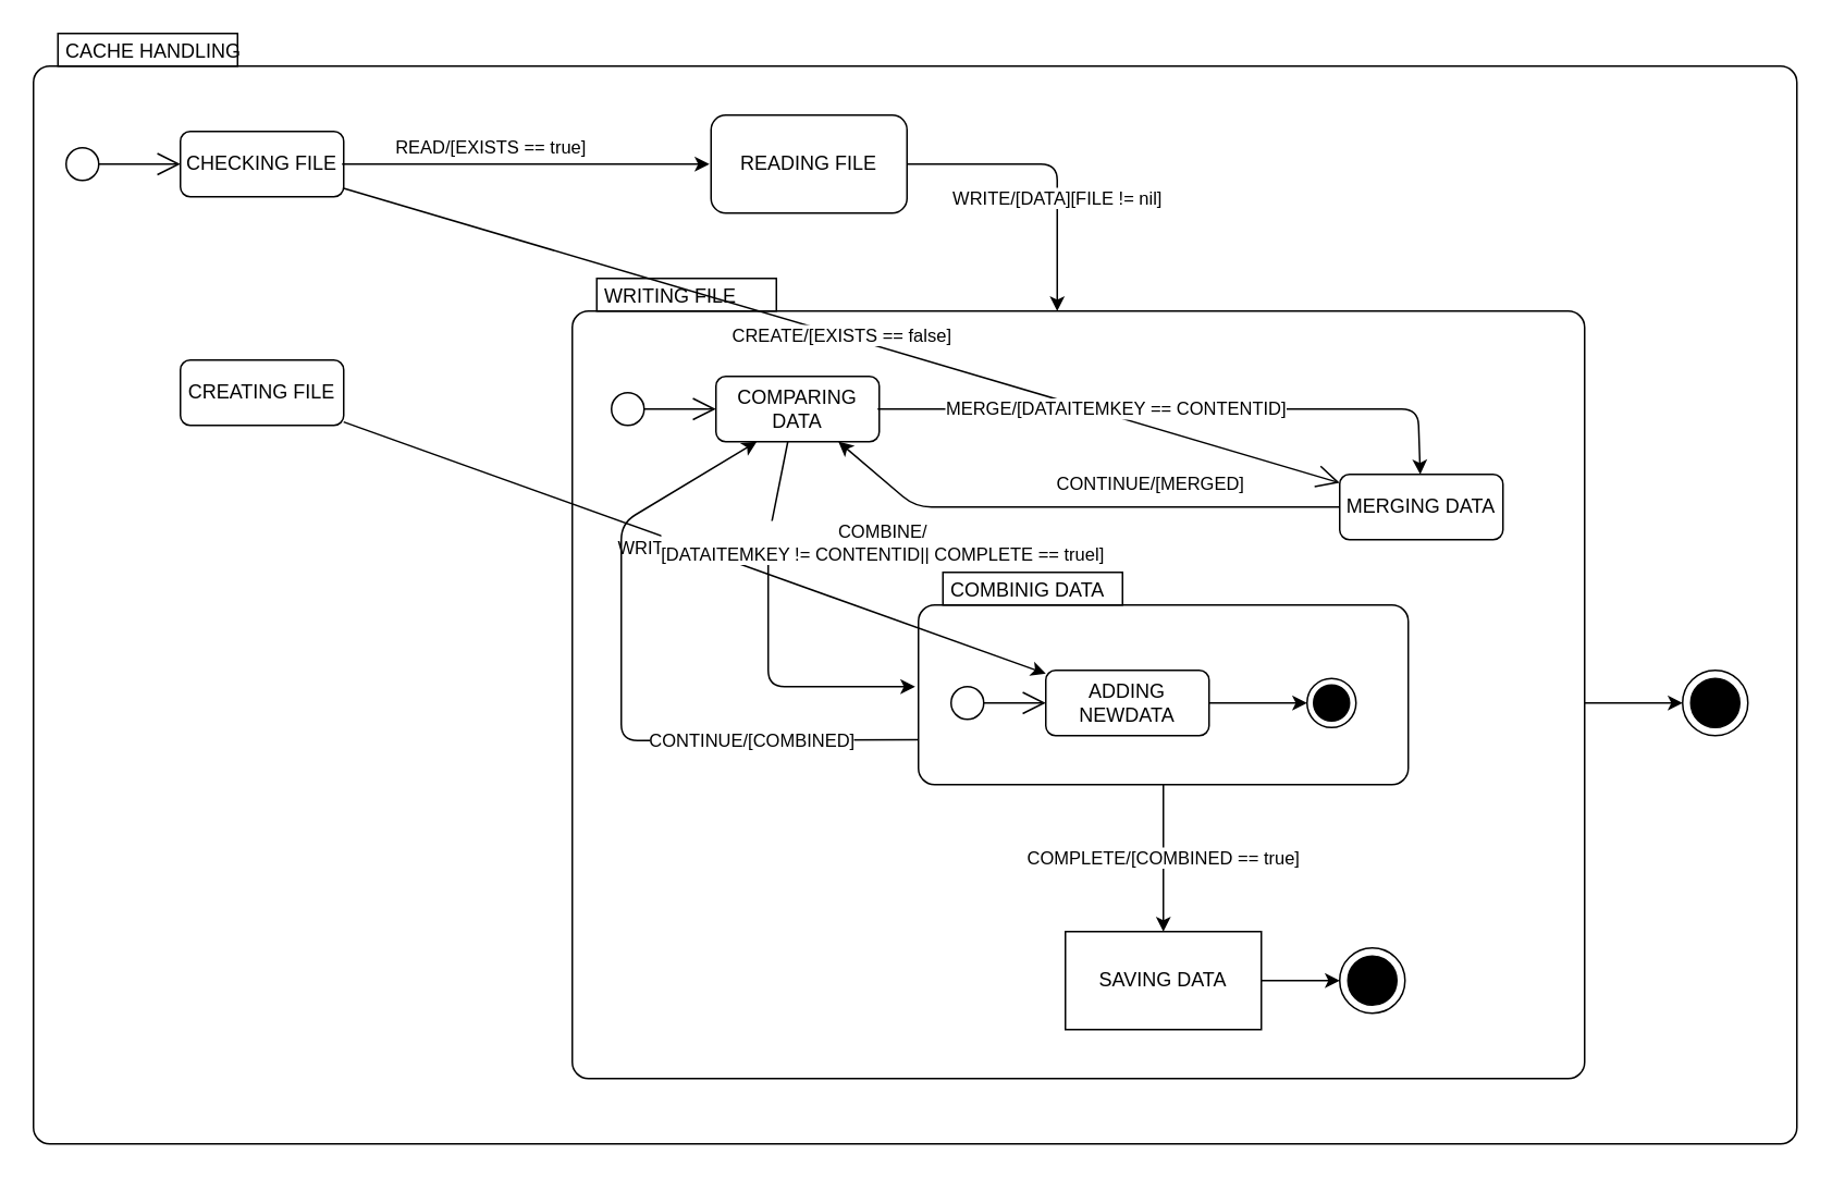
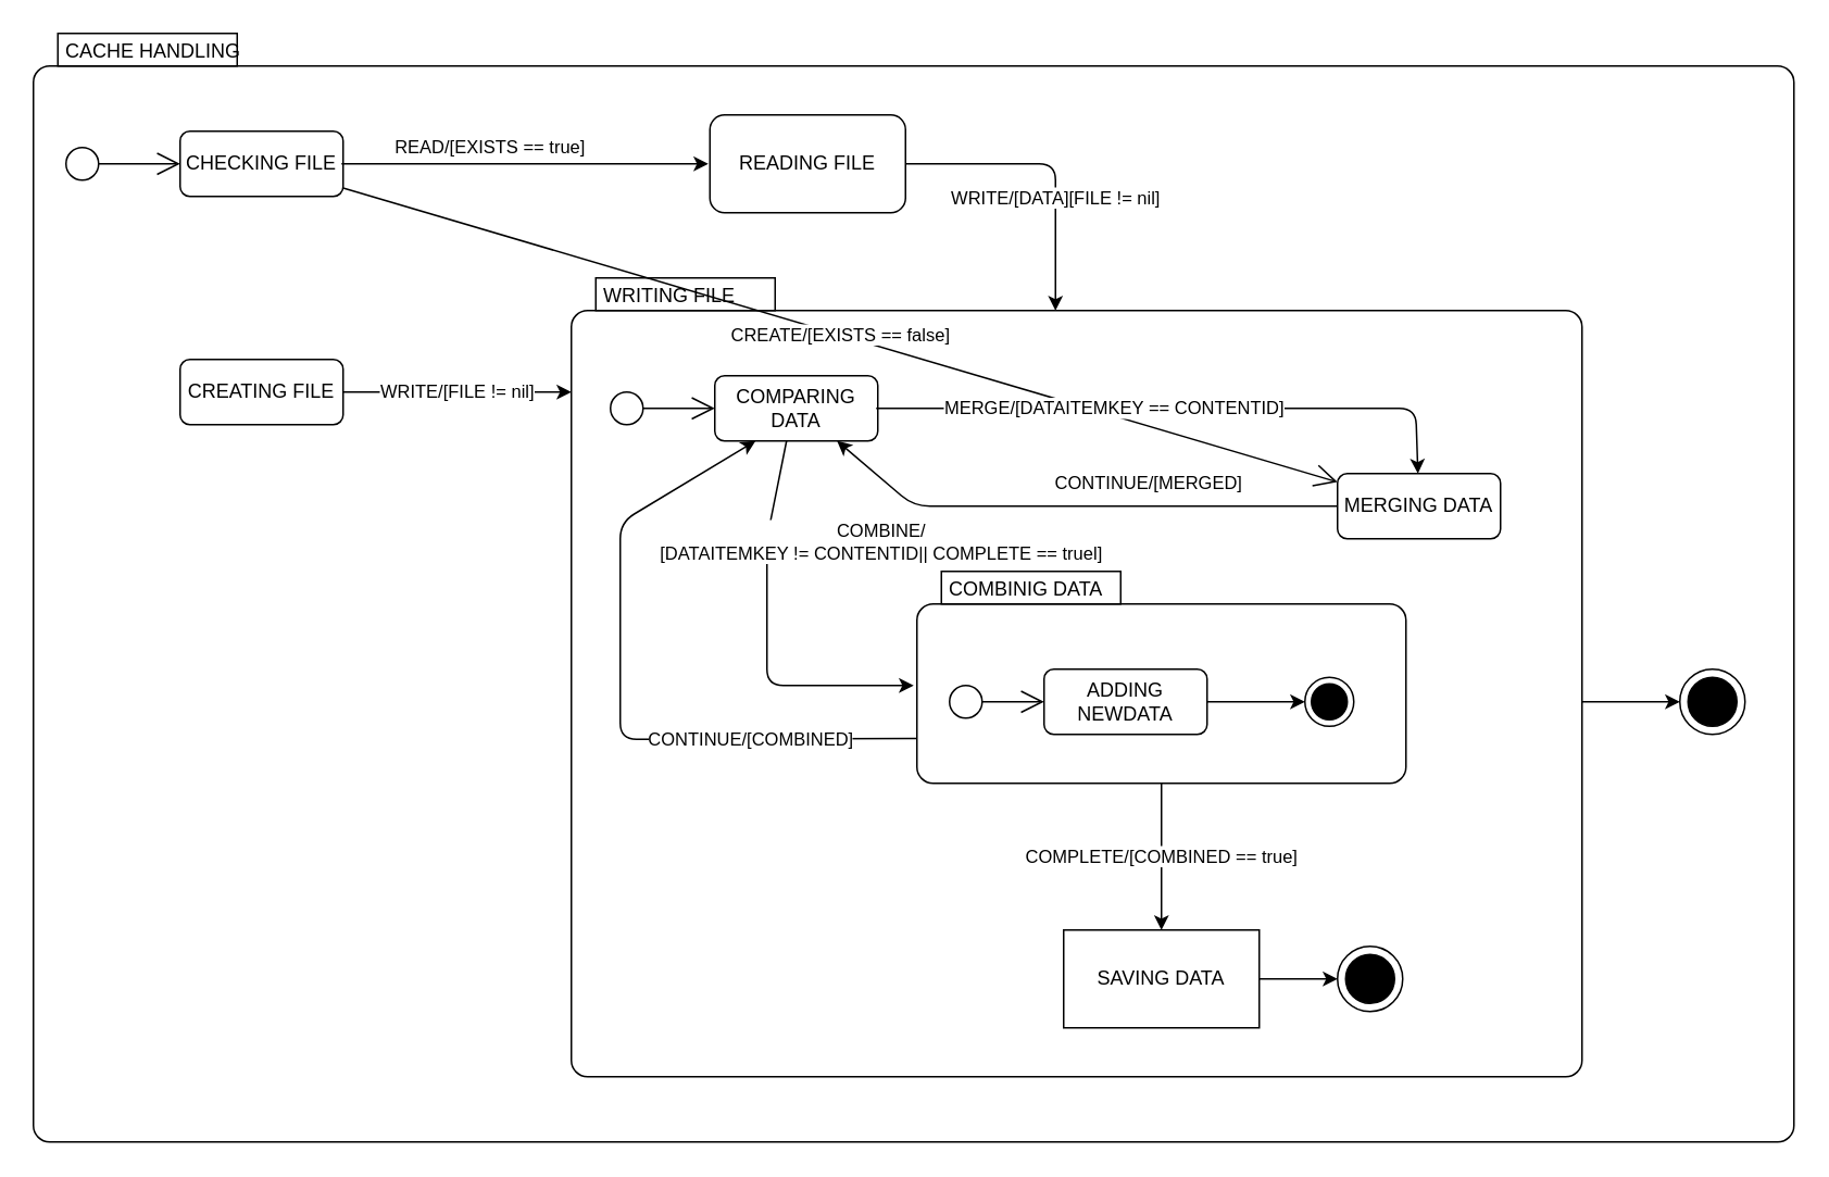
  <mxCell id="0" />
  <mxCell id="1" parent="0" />
  <mxCell id="2" value="CACHE HANDLING" style="shape=mxgraph.sysml.compState;align=left;verticalAlign=top;spacingTop=-3;spacingLeft=18;strokeWidth=1;recursiveResize=0;fillColor=none;" parent="1" vertex="1"><mxGeometry x="20" y="20" width="1080" height="680" as="geometry" /></mxCell>
  <mxCell id="3" value="" style="shape=ellipse;html=1;fillColor=none;verticalLabelPosition=bottom;labelBackgroundColor=#ffffff;verticalAlign=top;" parent="2" vertex="1"><mxGeometry x="20" y="70" width="20" height="20" as="geometry" /></mxCell>
  <mxCell id="4" value="CHECKING FILE" style="strokeColor=inherit;fillColor=inherit;gradientColor=inherit;shape=rect;html=1;rounded=1;whiteSpace=wrap;align=center;" parent="2" vertex="1"><mxGeometry x="90" y="60" width="100" height="40" as="geometry" /></mxCell>
  <mxCell id="5" value="CREATING FILE" style="strokeColor=inherit;fillColor=inherit;gradientColor=inherit;shape=rect;html=1;rounded=1;whiteSpace=wrap;align=center;" parent="2" vertex="1"><mxGeometry x="90" y="200" width="100" height="40" as="geometry" /></mxCell>
  <mxCell id="6" value="" style="strokeColor=inherit;fillColor=inherit;gradientColor=inherit;edgeStyle=none;html=1;endArrow=open;endSize=12;" parent="2" source="3" target="4" edge="1"><mxGeometry relative="1" as="geometry" /></mxCell>
  <mxCell id="7" value="CREATE/[EXISTS == false]" style="strokeColor=inherit;fillColor=inherit;gradientColor=inherit;edgeStyle=none;html=1;endArrow=open;endSize=12;" parent="2" source="4" target="32" edge="1"><mxGeometry relative="1" as="geometry" /></mxCell>
  <mxCell id="8" value="WRITE/[DATA][FILE != nil]" style="edgeStyle=none;html=1;entryX=0.5;entryY=0;entryDx=0;entryDy=20;entryPerimeter=0;exitX=1;exitY=0.5;exitDx=0;exitDy=0;" parent="2" source="9" edge="1"><mxGeometry x="0.231" relative="1" as="geometry"><mxPoint x="587" y="80" as="sourcePoint" /><mxPoint x="627" y="170" as="targetPoint" /><Array as="points"><mxPoint x="627" y="80" /><mxPoint x="627" y="130" /></Array><mxPoint y="1" as="offset" /></mxGeometry></mxCell>
  <mxCell id="9" value="READING FILE" style="whiteSpace=wrap;html=1;fillColor=inherit;strokeColor=inherit;gradientColor=inherit;rounded=1;" parent="2" vertex="1"><mxGeometry x="415" y="50" width="120" height="60" as="geometry" /></mxCell>
  <mxCell id="10" value="READ/[EXISTS == true]" style="edgeStyle=none;html=1;" parent="2" edge="1"><mxGeometry x="-0.191" y="10" relative="1" as="geometry"><mxPoint x="189" y="80.0" as="sourcePoint" /><mxPoint x="414" y="80.0" as="targetPoint" /><mxPoint as="offset" /></mxGeometry></mxCell>
- <mxCell id="11" value="WRITE/[FILE != nil]" style="edgeStyle=none;html=1;" parent="2" source="5" target="29" edge="1"><mxGeometry relative="1" as="geometry"><mxPoint x="350" y="185" as="targetPoint" /></mxGeometry></mxCell>
+ <mxCell id="11" value="WRITE/[FILE != nil]" style="edgeStyle=none;html=1;entryX=0;entryY=0;entryDx=0;entryDy=70;entryPerimeter=0;" parent="2" source="5" target="13" edge="1"><mxGeometry relative="1" as="geometry"><mxPoint x="350" y="185" as="targetPoint" /></mxGeometry></mxCell>
  <mxCell id="12" style="edgeStyle=none;html=1;entryX=0;entryY=0.5;entryDx=0;entryDy=0;entryPerimeter=0;exitX=1;exitY=0;exitDx=0;exitDy=260;exitPerimeter=0;" parent="2" source="13" target="33" edge="1"><mxGeometry relative="1" as="geometry" /></mxCell>
  <mxCell id="13" value="WRITING FILE" style="shape=mxgraph.sysml.compState;align=left;verticalAlign=top;spacingTop=-3;spacingLeft=18;strokeWidth=1;recursiveResize=0;fillColor=none;" parent="2" vertex="1"><mxGeometry x="330" y="150" width="620" height="490" as="geometry" /></mxCell>
  <mxCell id="14" value="" style="shape=ellipse;html=1;fillColor=none;verticalLabelPosition=bottom;labelBackgroundColor=#ffffff;verticalAlign=top;" parent="13" vertex="1"><mxGeometry x="24" y="70" width="20" height="20" as="geometry" /></mxCell>
  <mxCell id="15" value="COMPARING DATA" style="strokeColor=inherit;fillColor=inherit;gradientColor=inherit;shape=rect;html=1;rounded=1;whiteSpace=wrap;align=center;" parent="13" vertex="1"><mxGeometry x="88" y="60" width="100" height="40" as="geometry" /></mxCell>
  <mxCell id="16" value="" style="strokeColor=inherit;fillColor=inherit;gradientColor=inherit;edgeStyle=none;html=1;endArrow=open;endSize=12;" parent="13" source="14" target="15" edge="1"><mxGeometry relative="1" as="geometry" /></mxCell>
  <mxCell id="17" value="MERGE/[DATAITEMKEY == CONTENTID]" style="edgeStyle=none;html=1;exitX=1;exitY=0.5;exitDx=0;exitDy=0;" parent="13" target="32" edge="1"><mxGeometry x="-0.215" relative="1" as="geometry"><mxPoint x="518.2" y="120.4" as="targetPoint" /><mxPoint x="187" y="80" as="sourcePoint" /><Array as="points"><mxPoint x="518" y="80" /></Array><mxPoint as="offset" /></mxGeometry></mxCell>
  <mxCell id="18" value="SAVING DATA" style="whiteSpace=wrap;html=1;fillColor=inherit;strokeColor=inherit;gradientColor=inherit;rounded=0;" parent="13" vertex="1"><mxGeometry x="302" y="400" width="120" height="60" as="geometry" /></mxCell>
  <mxCell id="19" value="COMBINE/&lt;br&gt;[DATAITEMKEY != CONTENTID|| COMPLETE == truel]" style="edgeStyle=none;html=1;exitX=0.25;exitY=1;exitDx=0;exitDy=0;" parent="13" edge="1"><mxGeometry x="-0.592" y="69" relative="1" as="geometry"><mxPoint x="132" y="100" as="sourcePoint" /><mxPoint x="210" y="250" as="targetPoint" /><Array as="points"><mxPoint x="120" y="160" /><mxPoint x="120" y="250" /></Array><mxPoint as="offset" /></mxGeometry></mxCell>
  <mxCell id="20" value="" style="edgeStyle=none;html=1;" parent="13" source="18" target="21" edge="1"><mxGeometry relative="1" as="geometry"><mxPoint x="310" y="280" as="targetPoint" /></mxGeometry></mxCell>
  <mxCell id="21" value="" style="shape=mxgraph.sysml.actFinal;html=1;verticalLabelPosition=bottom;labelBackgroundColor=#ffffff;verticalAlign=top;fillColor=none;" parent="13" vertex="1"><mxGeometry x="470" y="410" width="40" height="40" as="geometry" /></mxCell>
  <mxCell id="22" value="CONTINUE/[MERGED]" style="edgeStyle=none;html=1;entryX=0.75;entryY=1;entryDx=0;entryDy=0;exitX=0;exitY=0.5;exitDx=0;exitDy=0;" parent="13" source="32" target="15" edge="1"><mxGeometry x="-0.28" y="-14" relative="1" as="geometry"><Array as="points"><mxPoint x="210" y="140" /></Array><mxPoint as="offset" /></mxGeometry></mxCell>
  <mxCell id="23" value="COMPLETE/[COMBINED == true]" style="edgeStyle=none;html=1;entryX=0.5;entryY=0;entryDx=0;entryDy=0;" parent="13" source="26" target="18" edge="1"><mxGeometry relative="1" as="geometry" /></mxCell>
  <mxCell id="24" style="edgeStyle=none;html=1;entryX=0.25;entryY=1;entryDx=0;entryDy=0;exitX=0;exitY=0;exitDx=0;exitDy=102.5;exitPerimeter=0;" parent="13" source="26" target="15" edge="1"><mxGeometry relative="1" as="geometry"><Array as="points"><mxPoint x="30" y="283" /><mxPoint x="30" y="150" /></Array></mxGeometry></mxCell>
  <mxCell id="25" value="CONTINUE/[COMBINED]" style="edgeLabel;html=1;align=center;verticalAlign=middle;resizable=0;points=[];" parent="24" vertex="1" connectable="0"><mxGeometry x="-0.501" relative="1" as="geometry"><mxPoint as="offset" /></mxGeometry></mxCell>
  <mxCell id="26" value="COMBINIG DATA" style="shape=mxgraph.sysml.compState;align=left;verticalAlign=top;spacingTop=-3;spacingLeft=18;strokeWidth=1;recursiveResize=0;fillColor=none;" parent="13" vertex="1"><mxGeometry x="212" y="180" width="300" height="130" as="geometry" /></mxCell>
  <mxCell id="27" value="" style="shape=ellipse;html=1;fillColor=none;verticalLabelPosition=bottom;labelBackgroundColor=#ffffff;verticalAlign=top;" parent="26" vertex="1"><mxGeometry x="20" y="70" width="20" height="20" as="geometry" /></mxCell>
  <mxCell id="28" style="edgeStyle=none;html=1;entryX=0;entryY=0.5;entryDx=0;entryDy=0;" parent="26" source="29" target="31" edge="1"><mxGeometry relative="1" as="geometry"><Array as="points" /></mxGeometry></mxCell>
  <mxCell id="29" value="ADDING NEWDATA" style="strokeColor=inherit;fillColor=inherit;gradientColor=inherit;shape=rect;html=1;rounded=1;whiteSpace=wrap;align=center;" parent="26" vertex="1"><mxGeometry x="78" y="60" width="100" height="40" as="geometry" /></mxCell>
  <mxCell id="30" value="" style="strokeColor=inherit;fillColor=inherit;gradientColor=inherit;edgeStyle=none;html=1;endArrow=open;endSize=12;entryX=0;entryY=0.5;entryDx=0;entryDy=0;" parent="26" source="27" target="29" edge="1"><mxGeometry relative="1" as="geometry"><mxPoint x="118" y="130" as="sourcePoint" /><mxPoint x="118" y="160" as="targetPoint" /><Array as="points" /></mxGeometry></mxCell>
  <mxCell id="31" value="" style="ellipse;html=1;shape=endState;fillColor=#000000;strokeColor=#000000;" parent="26" vertex="1"><mxGeometry x="238" y="65" width="30" height="30" as="geometry" /></mxCell>
  <mxCell id="32" value="MERGING DATA" style="strokeColor=inherit;fillColor=inherit;gradientColor=inherit;shape=rect;html=1;rounded=1;whiteSpace=wrap;align=center;" parent="13" vertex="1"><mxGeometry x="470" y="120" width="100" height="40" as="geometry" /></mxCell>
  <mxCell id="33" value="" style="shape=mxgraph.sysml.actFinal;html=1;verticalLabelPosition=bottom;labelBackgroundColor=#ffffff;verticalAlign=top;fillColor=none;" parent="2" vertex="1"><mxGeometry x="1010" y="390" width="40" height="40" as="geometry" /></mxCell>
